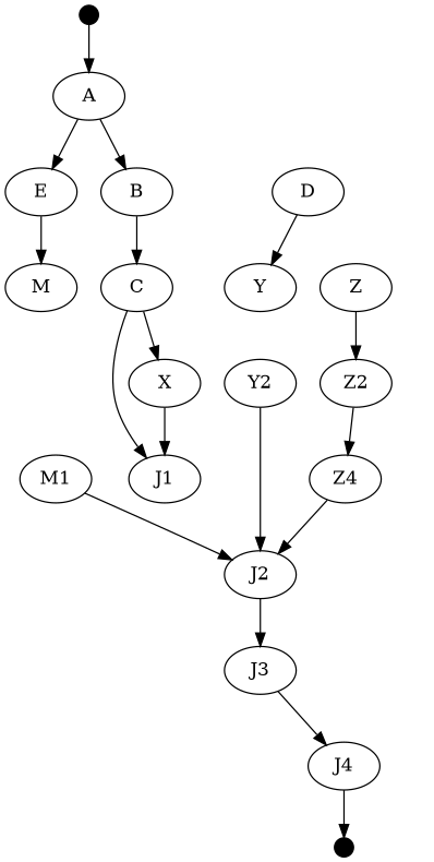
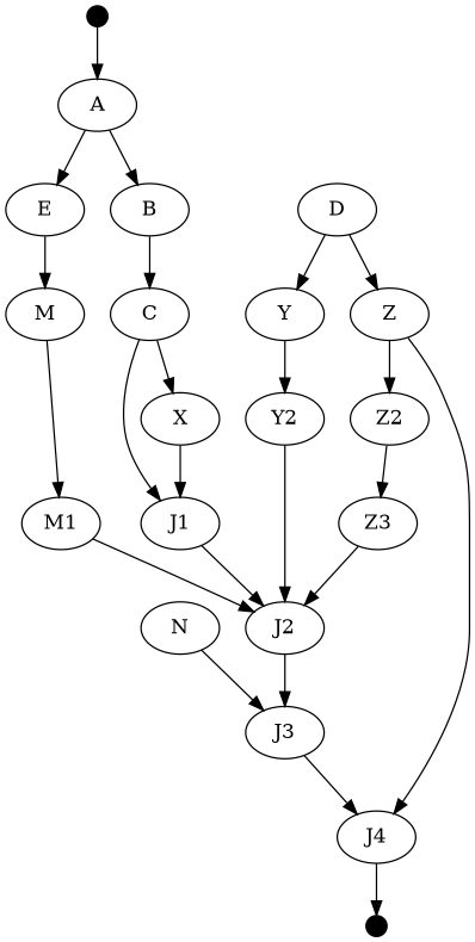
  digraph {
    start [shape=point width=0.2]
    A
    E
    B
    end [shape=point width=0.2]
    M
    C
+   N
    J3
    n10 [label=M1]
    X
    J1
    D
    Y
    Z
    J4
    J2
    Y2
    Z2
-   Z3 [label=Z4]
+   Z3
    start -> A
    A -> E
    A -> B
    E -> M
    B -> C
+   M -> n10
    C -> X
    C -> J1
+   N -> J3
    J3 -> J4
    n10 -> J2
    X -> J1
+   J1 -> J2
    D -> Y
+   D -> Z
+   Y -> Y2
+   Z -> J4
    Z -> Z2
    J4 -> end
    J2 -> J3
    Y2 -> J2
    Z2 -> Z3
    Z3 -> J2
  }
